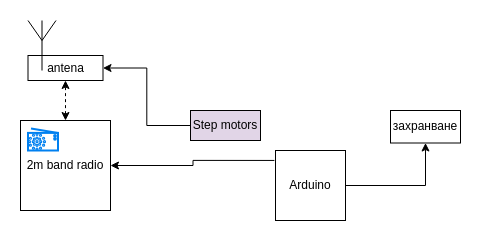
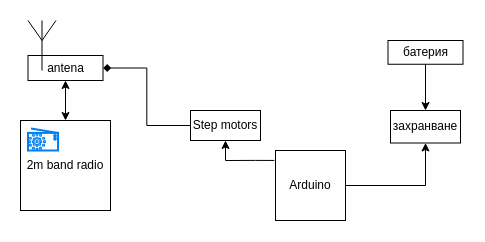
  <mxCell id="0" />
  <mxCell id="1" parent="0" />
- <mxCell id="2" value="" style="edgeStyle=orthogonalEdgeStyle;rounded=0;orthogonalLoop=1;jettySize=auto;html=1;startArrow=none;startFill=0;endArrow=classic;endFill=1;exitX=-0.016;exitY=0.142;exitDx=0;exitDy=0;exitPerimeter=0;" edge="1" parent="1" source="4" target="6"><mxGeometry relative="1" as="geometry" /></mxCell>
+ <mxCell id="2" value="" style="edgeStyle=orthogonalEdgeStyle;rounded=0;orthogonalLoop=1;jettySize=auto;html=1;startArrow=none;startFill=0;endArrow=classic;endFill=1;exitX=-0.016;exitY=0.142;exitDx=0;exitDy=0;exitPerimeter=0;" edge="1" parent="1" source="4" target="9"><mxGeometry relative="1" as="geometry" /></mxCell>
  <mxCell id="3" value="" style="edgeStyle=orthogonalEdgeStyle;rounded=0;orthogonalLoop=1;jettySize=auto;html=1;startArrow=none;startFill=0;endArrow=classic;endFill=1;" edge="1" parent="1" source="4" target="13"><mxGeometry relative="1" as="geometry" /></mxCell>
  <mxCell id="4" value="Arduino" style="whiteSpace=wrap;html=1;aspect=fixed;" vertex="1" parent="1"><mxGeometry x="275" y="150" width="70" height="70" as="geometry" /></mxCell>
- <mxCell id="5" value="" style="edgeStyle=orthogonalEdgeStyle;rounded=0;orthogonalLoop=1;jettySize=auto;html=1;startArrow=classic;startFill=1;endArrow=classic;endFill=1;dashed=1;" edge="1" parent="1" source="6" target="7"><mxGeometry relative="1" as="geometry" /></mxCell>
+ <mxCell id="5" value="" style="edgeStyle=orthogonalEdgeStyle;rounded=0;orthogonalLoop=1;jettySize=auto;html=1;startArrow=classic;startFill=1;endArrow=classic;endFill=1;" edge="1" parent="1" source="6" target="7"><mxGeometry relative="1" as="geometry" /></mxCell>
  <mxCell id="6" value="2m band radio" style="whiteSpace=wrap;html=1;aspect=fixed;" vertex="1" parent="1"><mxGeometry x="20" y="120" width="90" height="90" as="geometry" /></mxCell>
  <mxCell id="7" value="antena" style="whiteSpace=wrap;html=1;" vertex="1" parent="1"><mxGeometry x="27.5" y="55" width="75" height="25" as="geometry" /></mxCell>
- <mxCell id="8" value="" style="edgeStyle=orthogonalEdgeStyle;rounded=0;orthogonalLoop=1;jettySize=auto;html=1;startArrow=none;startFill=0;endArrow=classic;endFill=1;entryX=1;entryY=0.5;entryDx=0;entryDy=0;" edge="1" parent="1" source="9" target="7"><mxGeometry relative="1" as="geometry" /></mxCell>
- <mxCell id="9" value="Step motors" style="whiteSpace=wrap;html=1;fillColor=#e1d5e7;" vertex="1" parent="1"><mxGeometry x="190" y="110" width="70" height="30" as="geometry" /></mxCell>
+ <mxCell id="8" value="" style="edgeStyle=orthogonalEdgeStyle;rounded=0;orthogonalLoop=1;jettySize=auto;html=1;startArrow=none;startFill=0;endArrow=diamond;endFill=1;entryX=1;entryY=0.5;entryDx=0;entryDy=0;" edge="1" parent="1" source="9" target="7"><mxGeometry relative="1" as="geometry" /></mxCell>
+ <mxCell id="9" value="Step motors" style="whiteSpace=wrap;html=1;" vertex="1" parent="1"><mxGeometry x="190" y="110" width="70" height="30" as="geometry" /></mxCell>
  <mxCell id="10" value="" style="verticalLabelPosition=bottom;shadow=0;dashed=0;align=center;html=1;verticalAlign=top;shape=mxgraph.electrical.radio.aerial_-_antenna_1;" vertex="1" parent="1"><mxGeometry x="27.5" y="20" width="28" height="50" as="geometry" /></mxCell>
  <mxCell id="11" value="" style="html=1;verticalLabelPosition=bottom;align=center;labelBackgroundColor=#ffffff;verticalAlign=top;strokeWidth=2;strokeColor=#0080F0;shadow=0;dashed=0;shape=mxgraph.ios7.icons.radio;" vertex="1" parent="1"><mxGeometry x="27.5" y="128" width="30" height="22" as="geometry" /></mxCell>
+ <mxCell id="12" value="" style="edgeStyle=orthogonalEdgeStyle;rounded=0;orthogonalLoop=1;jettySize=auto;html=1;startArrow=classic;startFill=1;endArrow=none;endFill=0;" edge="1" parent="1" source="13" target="14"><mxGeometry relative="1" as="geometry" /></mxCell>
  <mxCell id="13" value="захранване" style="whiteSpace=wrap;html=1;" vertex="1" parent="1"><mxGeometry x="390" y="110" width="70" height="32.5" as="geometry" /></mxCell>
+ <mxCell id="14" value="батерия" style="whiteSpace=wrap;html=1;" vertex="1" parent="1"><mxGeometry x="387.5" y="40" width="75" height="23.75" as="geometry" /></mxCell>
